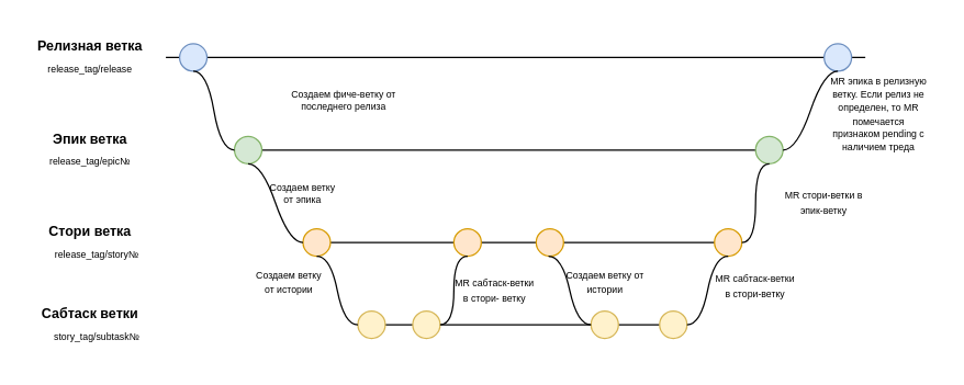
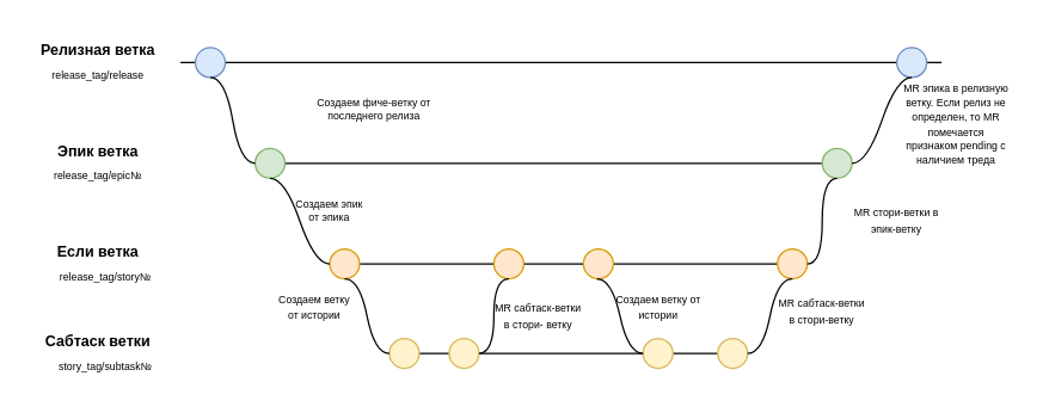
  <mxCell id="0" />
  <mxCell id="1" parent="0" />
  <mxCell id="2" value="" style="line;strokeWidth=1;fillColor=none;align=left;verticalAlign=middle;spacingTop=-1;spacingLeft=3;spacingRight=3;rotatable=0;labelPosition=right;points=[];portConstraint=eastwest;" parent="1" vertex="1"><mxGeometry x="120" y="37.5" width="510" height="8" as="geometry" /></mxCell>
  <mxCell id="3" value="Релизная ветка" style="text;align=center;fontStyle=1;verticalAlign=middle;spacingLeft=3;spacingRight=3;strokeColor=none;rotatable=0;points=[[0,0.5],[1,0.5]];portConstraint=eastwest;fontSize=10;" parent="1" vertex="1"><mxGeometry x="40" y="20" width="50" height="26" as="geometry" /></mxCell>
  <mxCell id="4" value="release_tag/release" style="text;align=center;fontStyle=0;verticalAlign=middle;spacingLeft=3;spacingRight=3;strokeColor=none;rotatable=0;points=[[0,0.5],[1,0.5]];portConstraint=eastwest;fontSize=7;" parent="1" vertex="1"><mxGeometry x="40" y="37.5" width="50" height="25.5" as="geometry" /></mxCell>
  <mxCell id="5" value="" style="ellipse;fillColor=#dae8fc;strokeColor=#6c8ebf;fontSize=10;" parent="1" vertex="1"><mxGeometry x="130" y="31.5" width="20" height="20" as="geometry" /></mxCell>
  <mxCell id="6" value="" style="line;strokeWidth=1;fillColor=none;align=left;verticalAlign=middle;spacingTop=-1;spacingLeft=3;spacingRight=3;rotatable=0;labelPosition=right;points=[];portConstraint=eastwest;" parent="1" vertex="1"><mxGeometry x="170" y="105" width="400" height="8" as="geometry" /></mxCell>
  <mxCell id="7" value="Эпик ветка" style="text;align=center;fontStyle=1;verticalAlign=middle;spacingLeft=3;spacingRight=3;strokeColor=none;rotatable=0;points=[[0,0.5],[1,0.5]];portConstraint=eastwest;fontSize=10;" parent="1" vertex="1"><mxGeometry x="40" y="87.5" width="50" height="26" as="geometry" /></mxCell>
  <mxCell id="8" value="release_tag/epic№" style="text;align=center;fontStyle=0;verticalAlign=middle;spacingLeft=3;spacingRight=3;strokeColor=none;rotatable=0;points=[[0,0.5],[1,0.5]];portConstraint=eastwest;fontSize=7;" parent="1" vertex="1"><mxGeometry x="40" y="104.5" width="50" height="26" as="geometry" /></mxCell>
  <mxCell id="9" value="" style="line;strokeWidth=1;fillColor=none;align=left;verticalAlign=middle;spacingTop=-1;spacingLeft=3;spacingRight=3;rotatable=0;labelPosition=right;points=[];portConstraint=eastwest;" parent="1" vertex="1"><mxGeometry x="220" y="172.5" width="320" height="8" as="geometry" /></mxCell>
- <mxCell id="10" value="Стори ветка" style="text;align=center;fontStyle=1;verticalAlign=middle;spacingLeft=3;spacingRight=3;strokeColor=none;rotatable=0;points=[[0,0.5],[1,0.5]];portConstraint=eastwest;fontSize=10;" parent="1" vertex="1"><mxGeometry x="40" y="155" width="50" height="26" as="geometry" /></mxCell>
+ <mxCell id="10" value="Если ветка" style="text;align=center;fontStyle=1;verticalAlign=middle;spacingLeft=3;spacingRight=3;strokeColor=none;rotatable=0;points=[[0,0.5],[1,0.5]];portConstraint=eastwest;fontSize=10;" parent="1" vertex="1"><mxGeometry x="40" y="155" width="50" height="26" as="geometry" /></mxCell>
  <mxCell id="11" value="release_tag/story№" style="text;align=center;fontStyle=0;verticalAlign=middle;spacingLeft=3;spacingRight=3;strokeColor=none;rotatable=0;points=[[0,0.5],[1,0.5]];portConstraint=eastwest;fontSize=7;" parent="1" vertex="1"><mxGeometry x="20" y="172.5" width="100" height="26" as="geometry" /></mxCell>
  <mxCell id="12" value="" style="line;strokeWidth=1;fillColor=none;align=left;verticalAlign=middle;spacingTop=-1;spacingLeft=3;spacingRight=3;rotatable=0;labelPosition=right;points=[];portConstraint=eastwest;" parent="1" vertex="1"><mxGeometry x="260" y="232.5" width="240" height="8" as="geometry" /></mxCell>
  <mxCell id="13" value="Сабтаск ветки" style="text;align=center;fontStyle=1;verticalAlign=middle;spacingLeft=3;spacingRight=3;strokeColor=none;rotatable=0;points=[[0,0.5],[1,0.5]];portConstraint=eastwest;fontSize=10;" parent="1" vertex="1"><mxGeometry x="40" y="215" width="50" height="26" as="geometry" /></mxCell>
  <mxCell id="14" value="story_tag/subtask№" style="text;align=center;fontStyle=0;verticalAlign=middle;spacingLeft=3;spacingRight=3;strokeColor=none;rotatable=0;points=[[0,0.5],[1,0.5]];portConstraint=eastwest;fontSize=7;" parent="1" vertex="1"><mxGeometry x="45" y="232.5" width="50" height="26" as="geometry" /></mxCell>
  <mxCell id="15" value="" style="ellipse;fillColor=#d5e8d4;strokeColor=#82b366;fontSize=10;" parent="1" vertex="1"><mxGeometry x="170" y="99" width="20" height="20" as="geometry" /></mxCell>
  <mxCell id="16" value="" style="ellipse;fillColor=#ffe6cc;strokeColor=#d79b00;fontSize=10;" parent="1" vertex="1"><mxGeometry x="220" y="166.5" width="20" height="20" as="geometry" /></mxCell>
  <mxCell id="17" value="" style="ellipse;fillColor=#ffe6cc;strokeColor=#d79b00;fontSize=10;" parent="1" vertex="1"><mxGeometry x="390" y="166.5" width="20" height="20" as="geometry" /></mxCell>
  <mxCell id="18" value="" style="ellipse;fillColor=#fff2cc;strokeColor=#d6b656;fontSize=10;" parent="1" vertex="1"><mxGeometry x="260" y="226.5" width="20" height="20" as="geometry" /></mxCell>
  <mxCell id="19" value="" style="ellipse;fillColor=#fff2cc;strokeColor=#d6b656;fontSize=10;" parent="1" vertex="1"><mxGeometry x="300" y="226.5" width="20" height="20" as="geometry" /></mxCell>
  <mxCell id="20" value="" style="ellipse;fillColor=#fff2cc;strokeColor=#d6b656;fontSize=10;" parent="1" vertex="1"><mxGeometry x="430" y="226.5" width="20" height="20" as="geometry" /></mxCell>
  <mxCell id="21" value="" style="ellipse;fillColor=#fff2cc;strokeColor=#d6b656;fontSize=10;" parent="1" vertex="1"><mxGeometry x="480" y="226.5" width="20" height="20" as="geometry" /></mxCell>
  <mxCell id="22" value="" style="edgeStyle=entityRelationEdgeStyle;startArrow=none;endArrow=none;segment=10;curved=1;fontSize=10;exitX=0.5;exitY=1;exitDx=0;exitDy=0;entryX=0;entryY=0.5;entryDx=0;entryDy=0;" parent="1" source="5" target="15" edge="1"><mxGeometry relative="1" as="geometry"><mxPoint x="180" y="91.5" as="sourcePoint" /><mxPoint x="189.857" y="77.786" as="targetPoint" /></mxGeometry></mxCell>
  <mxCell id="23" value="" style="edgeStyle=entityRelationEdgeStyle;startArrow=none;endArrow=none;segment=10;curved=1;fontSize=10;exitX=0.5;exitY=1;exitDx=0;exitDy=0;entryX=0;entryY=0.5;entryDx=0;entryDy=0;" parent="1" target="16" edge="1"><mxGeometry relative="1" as="geometry"><mxPoint x="180" y="119" as="sourcePoint" /><mxPoint x="220" y="177.5" as="targetPoint" /></mxGeometry></mxCell>
  <mxCell id="24" value="" style="edgeStyle=entityRelationEdgeStyle;startArrow=none;endArrow=none;segment=10;curved=1;fontSize=10;exitX=0.5;exitY=1;exitDx=0;exitDy=0;entryX=0;entryY=0.5;entryDx=0;entryDy=0;" parent="1" target="18" edge="1"><mxGeometry relative="1" as="geometry"><mxPoint x="230" y="186.5" as="sourcePoint" /><mxPoint x="270" y="244" as="targetPoint" /></mxGeometry></mxCell>
  <mxCell id="25" value="" style="ellipse;fillColor=#d5e8d4;strokeColor=#82b366;fontSize=10;" parent="1" vertex="1"><mxGeometry x="550" y="99" width="20" height="20" as="geometry" /></mxCell>
  <mxCell id="26" value="" style="ellipse;fillColor=#ffe6cc;strokeColor=#d79b00;fontSize=10;" parent="1" vertex="1"><mxGeometry x="330" y="166.5" width="20" height="20" as="geometry" /></mxCell>
  <mxCell id="27" value="" style="edgeStyle=entityRelationEdgeStyle;startArrow=none;endArrow=none;segment=10;curved=1;fontSize=10;exitX=0.5;exitY=1;exitDx=0;exitDy=0;entryX=1;entryY=0.5;entryDx=0;entryDy=0;" parent="1" source="26" target="19" edge="1"><mxGeometry relative="1" as="geometry"><mxPoint x="340" y="182.5" as="sourcePoint" /><mxPoint x="370" y="232.5" as="targetPoint" /></mxGeometry></mxCell>
  <mxCell id="28" value="" style="ellipse;fillColor=#ffe6cc;strokeColor=#d79b00;fontSize=10;" parent="1" vertex="1"><mxGeometry x="520" y="166.5" width="20" height="20" as="geometry" /></mxCell>
  <mxCell id="29" value="" style="edgeStyle=entityRelationEdgeStyle;startArrow=none;endArrow=none;segment=10;curved=1;fontSize=10;exitX=0.5;exitY=1;exitDx=0;exitDy=0;entryX=1;entryY=0.5;entryDx=0;entryDy=0;" parent="1" source="28" target="21" edge="1"><mxGeometry relative="1" as="geometry"><mxPoint x="320" y="196.5" as="sourcePoint" /><mxPoint x="300" y="246.5" as="targetPoint" /></mxGeometry></mxCell>
  <mxCell id="30" value="" style="edgeStyle=entityRelationEdgeStyle;startArrow=none;endArrow=none;segment=10;curved=1;fontSize=10;exitX=0.5;exitY=1;exitDx=0;exitDy=0;entryX=1;entryY=0.5;entryDx=0;entryDy=0;" parent="1" source="25" target="28" edge="1"><mxGeometry relative="1" as="geometry"><mxPoint x="570" y="129" as="sourcePoint" /><mxPoint x="350" y="186.5" as="targetPoint" /></mxGeometry></mxCell>
  <mxCell id="31" value="&lt;font style=&quot;font-size: 7px;&quot;&gt;Создаем фиче-ветку от последнего релиза&lt;/font&gt;" style="text;html=1;strokeColor=none;fillColor=none;align=center;verticalAlign=middle;whiteSpace=wrap;rounded=0;fontSize=7;" parent="1" vertex="1"><mxGeometry x="205" y="63" width="90" height="20" as="geometry" /></mxCell>
- <mxCell id="32" value="&lt;font style=&quot;font-size: 7px;&quot;&gt;Создаем ветку&lt;br&gt;&amp;nbsp;от эпика&amp;nbsp;&lt;/font&gt;" style="text;html=1;strokeColor=none;fillColor=none;align=center;verticalAlign=middle;whiteSpace=wrap;rounded=0;fontSize=7;" parent="1" vertex="1"><mxGeometry x="190" y="130.5" width="60" height="20" as="geometry" /></mxCell>
+ <mxCell id="32" value="&lt;font style=&quot;font-size: 7px;&quot;&gt;Создаем эпик&lt;br&gt;&amp;nbsp;от эпика&amp;nbsp;&lt;/font&gt;" style="text;html=1;strokeColor=none;fillColor=none;align=center;verticalAlign=middle;whiteSpace=wrap;rounded=0;fontSize=7;" parent="1" vertex="1"><mxGeometry x="190" y="130.5" width="60" height="20" as="geometry" /></mxCell>
  <mxCell id="33" value="&lt;span style=&quot;font-size: 7px&quot;&gt;Создаем ветку от истории&lt;/span&gt;" style="text;html=1;strokeColor=none;fillColor=none;align=center;verticalAlign=middle;whiteSpace=wrap;rounded=0;fontSize=9;" parent="1" vertex="1"><mxGeometry x="407.5" y="195" width="65" height="20" as="geometry" /></mxCell>
  <mxCell id="34" value="&lt;span style=&quot;font-size: 7px&quot;&gt;MR сабтаск-ветки в стори- ветку&lt;/span&gt;" style="text;html=1;strokeColor=none;fillColor=none;align=center;verticalAlign=middle;whiteSpace=wrap;rounded=0;fontSize=9;" parent="1" vertex="1"><mxGeometry x="330" y="200.5" width="60" height="20" as="geometry" /></mxCell>
  <mxCell id="35" value="&lt;span style=&quot;font-size: 7px&quot;&gt;MR стори-ветки в эпик-ветку&lt;/span&gt;" style="text;html=1;strokeColor=none;fillColor=none;align=center;verticalAlign=middle;whiteSpace=wrap;rounded=0;fontSize=9;" parent="1" vertex="1"><mxGeometry x="570" y="136.5" width="60" height="20" as="geometry" /></mxCell>
  <mxCell id="36" value="&lt;span style=&quot;font-size: 7px&quot;&gt;MR сабтаск-ветки в стори-ветку&lt;/span&gt;" style="text;html=1;strokeColor=none;fillColor=none;align=center;verticalAlign=middle;whiteSpace=wrap;rounded=0;fontSize=9;" parent="1" vertex="1"><mxGeometry x="520" y="198" width="60" height="20" as="geometry" /></mxCell>
  <mxCell id="37" value="" style="ellipse;fillColor=#dae8fc;strokeColor=#6c8ebf;fontSize=10;" parent="1" vertex="1"><mxGeometry x="600" y="31.5" width="20" height="20" as="geometry" /></mxCell>
  <mxCell id="38" value="" style="edgeStyle=entityRelationEdgeStyle;startArrow=none;endArrow=none;segment=10;curved=1;fontSize=10;exitX=0.5;exitY=1;exitDx=0;exitDy=0;entryX=1;entryY=0.5;entryDx=0;entryDy=0;" parent="1" source="37" target="25" edge="1"><mxGeometry relative="1" as="geometry"><mxPoint x="570" y="129" as="sourcePoint" /><mxPoint x="550" y="186.5" as="targetPoint" /></mxGeometry></mxCell>
  <mxCell id="39" value="&lt;font style=&quot;font-size: 7px;&quot;&gt;MR эпика в релизную ветку. Если релиз не определен, то MR помечается признаком&amp;nbsp;pending с наличием треда&lt;/font&gt;" style="text;html=1;strokeColor=none;fillColor=none;align=center;verticalAlign=middle;whiteSpace=wrap;rounded=0;fontSize=8;" parent="1" vertex="1"><mxGeometry x="600" y="63" width="80" height="40" as="geometry" /></mxCell>
  <mxCell id="40" value="&lt;font style=&quot;font-size: 7px;&quot;&gt;&lt;font style=&quot;font-size: 7px;&quot;&gt;Создаем ветку &lt;br&gt;от истории&lt;/font&gt;&lt;/font&gt;" style="text;html=1;strokeColor=none;fillColor=none;align=center;verticalAlign=middle;whiteSpace=wrap;rounded=0;fontSize=9;" parent="1" vertex="1"><mxGeometry x="180" y="195" width="60" height="20" as="geometry" /></mxCell>
  <mxCell id="41" value="" style="edgeStyle=entityRelationEdgeStyle;startArrow=none;endArrow=none;segment=10;curved=1;fontSize=10;exitX=0.5;exitY=1;exitDx=0;exitDy=0;entryX=0;entryY=0.5;entryDx=0;entryDy=0;" edge="1" parent="1" target="20"><mxGeometry relative="1" as="geometry"><mxPoint x="399" y="186.5" as="sourcePoint" /><mxPoint x="429" y="237" as="targetPoint" /></mxGeometry></mxCell>
